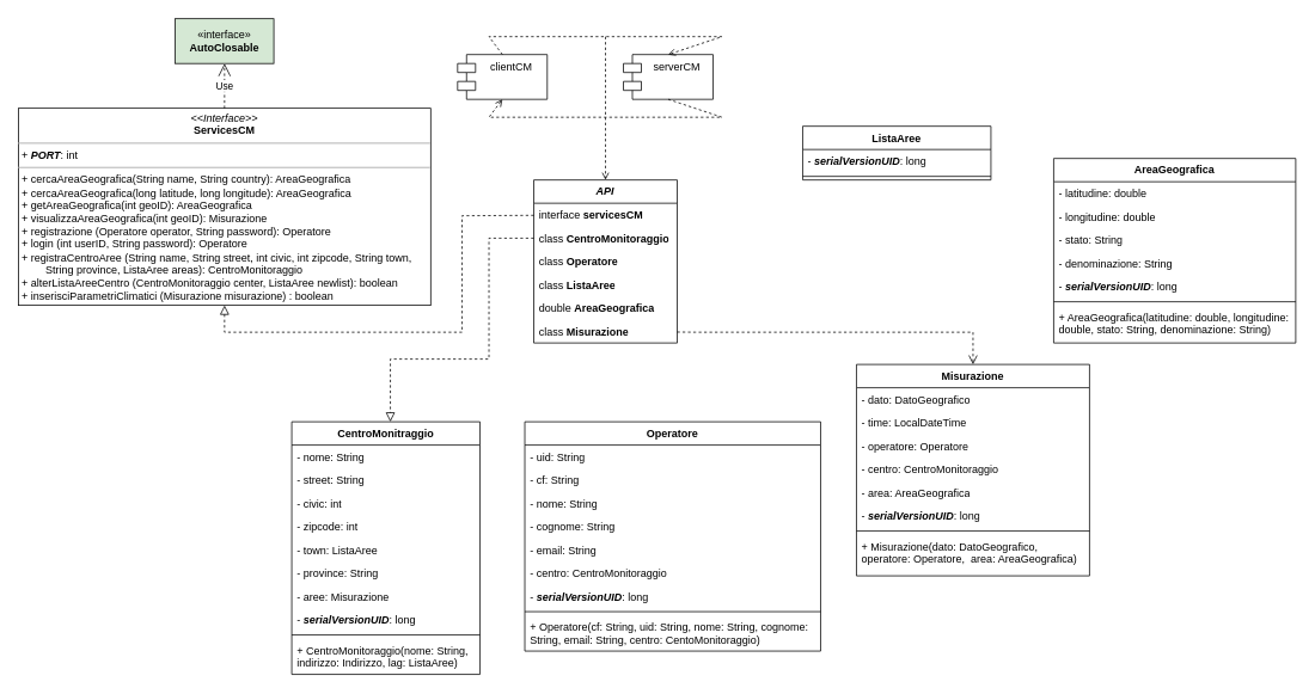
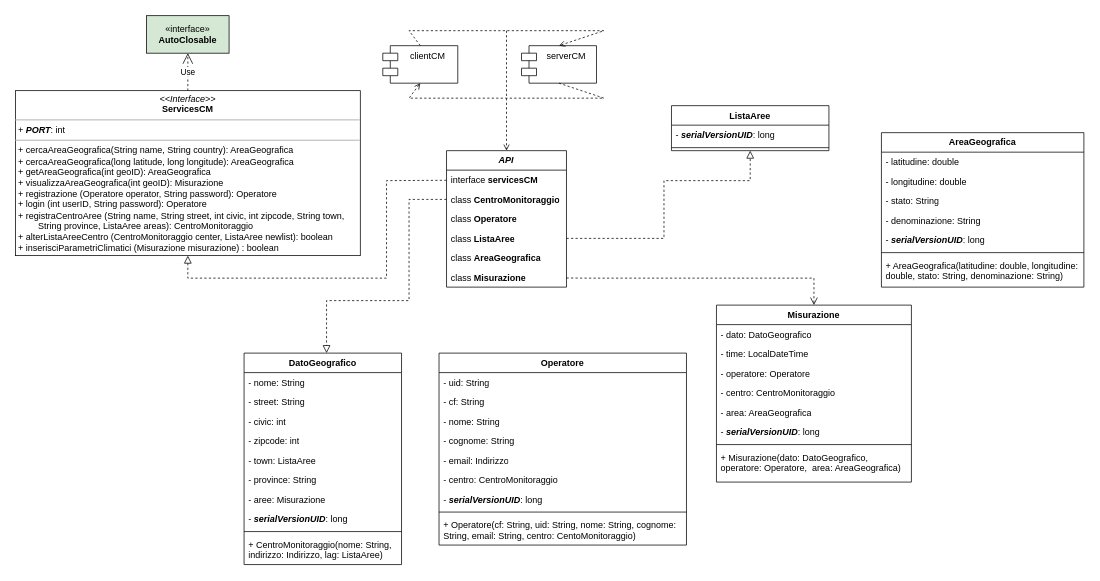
  <mxCell id="0" />
  <mxCell id="1" parent="0" />
  <mxCell id="2" value="serverCM" style="shape=module;align=left;spacingLeft=20;align=center;verticalAlign=top;whiteSpace=wrap;html=1;" parent="1" vertex="1"><mxGeometry x="695" y="60" width="100" height="50" as="geometry" /></mxCell>
  <mxCell id="3" value="clientCM" style="shape=module;align=left;spacingLeft=20;align=center;verticalAlign=top;whiteSpace=wrap;html=1;" parent="1" vertex="1"><mxGeometry x="510" y="60" width="100" height="50" as="geometry" /></mxCell>
  <mxCell id="4" value="&lt;b&gt;&lt;i&gt;API&lt;/i&gt;&lt;/b&gt;" style="swimlane;fontStyle=0;childLayout=stackLayout;horizontal=1;startSize=26;fillColor=none;horizontalStack=0;resizeParent=1;resizeParentMax=0;resizeLast=0;collapsible=1;marginBottom=0;whiteSpace=wrap;html=1;" parent="1" vertex="1"><mxGeometry x="595" y="200" width="160" height="182" as="geometry" /></mxCell>
  <mxCell id="5" value="interface &lt;b&gt;servicesCM&lt;/b&gt;" style="text;strokeColor=none;fillColor=none;align=left;verticalAlign=top;spacingLeft=4;spacingRight=4;overflow=hidden;rotatable=0;points=[[0,0.5],[1,0.5]];portConstraint=eastwest;whiteSpace=wrap;html=1;" parent="4" vertex="1"><mxGeometry y="26" width="160" height="26" as="geometry" /></mxCell>
  <mxCell id="6" value="class &lt;b&gt;CentroMonitoraggio&lt;/b&gt;" style="text;strokeColor=none;fillColor=none;align=left;verticalAlign=top;spacingLeft=4;spacingRight=4;overflow=hidden;rotatable=0;points=[[0,0.5],[1,0.5]];portConstraint=eastwest;whiteSpace=wrap;html=1;" parent="4" vertex="1"><mxGeometry y="52" width="160" height="26" as="geometry" /></mxCell>
  <mxCell id="7" value="class &lt;b&gt;Operatore&lt;/b&gt;" style="text;strokeColor=none;fillColor=none;align=left;verticalAlign=top;spacingLeft=4;spacingRight=4;overflow=hidden;rotatable=0;points=[[0,0.5],[1,0.5]];portConstraint=eastwest;whiteSpace=wrap;html=1;" parent="4" vertex="1"><mxGeometry y="78" width="160" height="26" as="geometry" /></mxCell>
  <mxCell id="8" value="class &lt;b&gt;ListaAree&lt;/b&gt;" style="text;strokeColor=none;fillColor=none;align=left;verticalAlign=top;spacingLeft=4;spacingRight=4;overflow=hidden;rotatable=0;points=[[0,0.5],[1,0.5]];portConstraint=eastwest;whiteSpace=wrap;html=1;" parent="4" vertex="1"><mxGeometry y="104" width="160" height="26" as="geometry" /></mxCell>
- <mxCell id="9" value="double &lt;b&gt;AreaGeografica&lt;/b&gt;" style="text;strokeColor=none;fillColor=none;align=left;verticalAlign=top;spacingLeft=4;spacingRight=4;overflow=hidden;rotatable=0;points=[[0,0.5],[1,0.5]];portConstraint=eastwest;whiteSpace=wrap;html=1;" parent="4" vertex="1"><mxGeometry y="130" width="160" height="26" as="geometry" /></mxCell>
+ <mxCell id="9" value="class &lt;b&gt;AreaGeografica&lt;/b&gt;" style="text;strokeColor=none;fillColor=none;align=left;verticalAlign=top;spacingLeft=4;spacingRight=4;overflow=hidden;rotatable=0;points=[[0,0.5],[1,0.5]];portConstraint=eastwest;whiteSpace=wrap;html=1;" parent="4" vertex="1"><mxGeometry y="130" width="160" height="26" as="geometry" /></mxCell>
  <mxCell id="10" value="class &lt;b&gt;Misurazione&lt;/b&gt;" style="text;strokeColor=none;fillColor=none;align=left;verticalAlign=top;spacingLeft=4;spacingRight=4;overflow=hidden;rotatable=0;points=[[0,0.5],[1,0.5]];portConstraint=eastwest;whiteSpace=wrap;html=1;" parent="4" vertex="1"><mxGeometry y="156" width="160" height="26" as="geometry" /></mxCell>
- <mxCell id="11" value="CentroMonitraggio" style="swimlane;fontStyle=1;align=center;verticalAlign=top;childLayout=stackLayout;horizontal=1;startSize=26;horizontalStack=0;resizeParent=1;resizeParentMax=0;resizeLast=0;collapsible=1;marginBottom=0;whiteSpace=wrap;html=1;" parent="1" vertex="1"><mxGeometry x="325" y="470" width="210" height="282" as="geometry" /></mxCell>
+ <mxCell id="11" value="DatoGeografico" style="swimlane;fontStyle=1;align=center;verticalAlign=top;childLayout=stackLayout;horizontal=1;startSize=26;horizontalStack=0;resizeParent=1;resizeParentMax=0;resizeLast=0;collapsible=1;marginBottom=0;whiteSpace=wrap;html=1;" parent="1" vertex="1"><mxGeometry x="325" y="470" width="210" height="282" as="geometry" /></mxCell>
  <mxCell id="12" value="- nome: String" style="text;strokeColor=none;fillColor=none;align=left;verticalAlign=top;spacingLeft=4;spacingRight=4;overflow=hidden;rotatable=0;points=[[0,0.5],[1,0.5]];portConstraint=eastwest;whiteSpace=wrap;html=1;" parent="11" vertex="1"><mxGeometry y="26" width="210" height="26" as="geometry" /></mxCell>
  <mxCell id="13" value="- street: String" style="text;strokeColor=none;fillColor=none;align=left;verticalAlign=top;spacingLeft=4;spacingRight=4;overflow=hidden;rotatable=0;points=[[0,0.5],[1,0.5]];portConstraint=eastwest;whiteSpace=wrap;html=1;" vertex="1" parent="11"><mxGeometry y="52" width="210" height="26" as="geometry" /></mxCell>
  <mxCell id="14" value="- civic: int" style="text;strokeColor=none;fillColor=none;align=left;verticalAlign=top;spacingLeft=4;spacingRight=4;overflow=hidden;rotatable=0;points=[[0,0.5],[1,0.5]];portConstraint=eastwest;whiteSpace=wrap;html=1;" vertex="1" parent="11"><mxGeometry y="78" width="210" height="26" as="geometry" /></mxCell>
  <mxCell id="15" value="- zipcode: int" style="text;strokeColor=none;fillColor=none;align=left;verticalAlign=top;spacingLeft=4;spacingRight=4;overflow=hidden;rotatable=0;points=[[0,0.5],[1,0.5]];portConstraint=eastwest;whiteSpace=wrap;html=1;" vertex="1" parent="11"><mxGeometry y="104" width="210" height="26" as="geometry" /></mxCell>
  <mxCell id="16" value="- town: ListaAree" style="text;strokeColor=none;fillColor=none;align=left;verticalAlign=top;spacingLeft=4;spacingRight=4;overflow=hidden;rotatable=0;points=[[0,0.5],[1,0.5]];portConstraint=eastwest;whiteSpace=wrap;html=1;" vertex="1" parent="11"><mxGeometry y="130" width="210" height="26" as="geometry" /></mxCell>
  <mxCell id="17" value="- province: String" style="text;strokeColor=none;fillColor=none;align=left;verticalAlign=top;spacingLeft=4;spacingRight=4;overflow=hidden;rotatable=0;points=[[0,0.5],[1,0.5]];portConstraint=eastwest;whiteSpace=wrap;html=1;" vertex="1" parent="11"><mxGeometry y="156" width="210" height="26" as="geometry" /></mxCell>
  <mxCell id="18" value="- aree: Misurazione" style="text;strokeColor=none;fillColor=none;align=left;verticalAlign=top;spacingLeft=4;spacingRight=4;overflow=hidden;rotatable=0;points=[[0,0.5],[1,0.5]];portConstraint=eastwest;whiteSpace=wrap;html=1;" vertex="1" parent="11"><mxGeometry y="182" width="210" height="26" as="geometry" /></mxCell>
  <mxCell id="19" value="&lt;div&gt; - &lt;b&gt;&lt;i&gt;serialVersionUID&lt;/i&gt;&lt;/b&gt;: long&lt;/div&gt;&lt;div&gt;&lt;br&gt;&lt;/div&gt;" style="text;strokeColor=none;fillColor=none;align=left;verticalAlign=top;spacingLeft=4;spacingRight=4;overflow=hidden;rotatable=0;points=[[0,0.5],[1,0.5]];portConstraint=eastwest;whiteSpace=wrap;html=1;" parent="11" vertex="1"><mxGeometry y="208" width="210" height="26" as="geometry" /></mxCell>
  <mxCell id="20" value="" style="line;strokeWidth=1;fillColor=none;align=left;verticalAlign=middle;spacingTop=-1;spacingLeft=3;spacingRight=3;rotatable=0;labelPosition=right;points=[];portConstraint=eastwest;strokeColor=inherit;" parent="11" vertex="1"><mxGeometry y="234" width="210" height="8" as="geometry" /></mxCell>
  <mxCell id="21" value="+ CentroMonitoraggio(nome: String, indirizzo: Indirizzo, lag: ListaAree)" style="text;strokeColor=none;fillColor=none;align=left;verticalAlign=top;spacingLeft=4;spacingRight=4;overflow=hidden;rotatable=0;points=[[0,0.5],[1,0.5]];portConstraint=eastwest;whiteSpace=wrap;html=1;" parent="11" vertex="1"><mxGeometry y="242" width="210" height="40" as="geometry" /></mxCell>
  <mxCell id="22" value="Operatore" style="swimlane;fontStyle=1;align=center;verticalAlign=top;childLayout=stackLayout;horizontal=1;startSize=26;horizontalStack=0;resizeParent=1;resizeParentMax=0;resizeLast=0;collapsible=1;marginBottom=0;whiteSpace=wrap;html=1;fillColor=none;" parent="1" vertex="1"><mxGeometry x="585" y="470" width="330" height="256" as="geometry" /></mxCell>
  <mxCell id="23" value="- uid: String" style="text;strokeColor=none;fillColor=none;align=left;verticalAlign=top;spacingLeft=4;spacingRight=4;overflow=hidden;rotatable=0;points=[[0,0.5],[1,0.5]];portConstraint=eastwest;whiteSpace=wrap;html=1;" parent="22" vertex="1"><mxGeometry y="26" width="330" height="26" as="geometry" /></mxCell>
  <mxCell id="24" value="- cf: String" style="text;strokeColor=none;fillColor=none;align=left;verticalAlign=top;spacingLeft=4;spacingRight=4;overflow=hidden;rotatable=0;points=[[0,0.5],[1,0.5]];portConstraint=eastwest;whiteSpace=wrap;html=1;" parent="22" vertex="1"><mxGeometry y="52" width="330" height="26" as="geometry" /></mxCell>
  <mxCell id="25" value="- nome: String" style="text;strokeColor=none;fillColor=none;align=left;verticalAlign=top;spacingLeft=4;spacingRight=4;overflow=hidden;rotatable=0;points=[[0,0.5],[1,0.5]];portConstraint=eastwest;whiteSpace=wrap;html=1;" parent="22" vertex="1"><mxGeometry y="78" width="330" height="26" as="geometry" /></mxCell>
  <mxCell id="26" value="- cognome: String" style="text;strokeColor=none;fillColor=none;align=left;verticalAlign=top;spacingLeft=4;spacingRight=4;overflow=hidden;rotatable=0;points=[[0,0.5],[1,0.5]];portConstraint=eastwest;whiteSpace=wrap;html=1;" parent="22" vertex="1"><mxGeometry y="104" width="330" height="26" as="geometry" /></mxCell>
- <mxCell id="27" value="&lt;div&gt;- email: String&lt;/div&gt;" style="text;strokeColor=none;fillColor=none;align=left;verticalAlign=top;spacingLeft=4;spacingRight=4;overflow=hidden;rotatable=0;points=[[0,0.5],[1,0.5]];portConstraint=eastwest;whiteSpace=wrap;html=1;" parent="22" vertex="1"><mxGeometry y="130" width="330" height="26" as="geometry" /></mxCell>
+ <mxCell id="27" value="&lt;div&gt;- email: Indirizzo&lt;/div&gt;" style="text;strokeColor=none;fillColor=none;align=left;verticalAlign=top;spacingLeft=4;spacingRight=4;overflow=hidden;rotatable=0;points=[[0,0.5],[1,0.5]];portConstraint=eastwest;whiteSpace=wrap;html=1;" parent="22" vertex="1"><mxGeometry y="130" width="330" height="26" as="geometry" /></mxCell>
  <mxCell id="28" value="- centro: CentroMonitoraggio" style="text;strokeColor=none;fillColor=none;align=left;verticalAlign=top;spacingLeft=4;spacingRight=4;overflow=hidden;rotatable=0;points=[[0,0.5],[1,0.5]];portConstraint=eastwest;whiteSpace=wrap;html=1;" parent="22" vertex="1"><mxGeometry y="156" width="330" height="26" as="geometry" /></mxCell>
  <mxCell id="29" value="&lt;div&gt; - &lt;b&gt;&lt;i&gt;serialVersionUID&lt;/i&gt;&lt;/b&gt;: long&lt;/div&gt;&lt;div&gt;&lt;br&gt;&lt;/div&gt;" style="text;strokeColor=none;fillColor=none;align=left;verticalAlign=top;spacingLeft=4;spacingRight=4;overflow=hidden;rotatable=0;points=[[0,0.5],[1,0.5]];portConstraint=eastwest;whiteSpace=wrap;html=1;" vertex="1" parent="22"><mxGeometry y="182" width="330" height="26" as="geometry" /></mxCell>
  <mxCell id="30" value="" style="line;strokeWidth=1;fillColor=none;align=left;verticalAlign=middle;spacingTop=-1;spacingLeft=3;spacingRight=3;rotatable=0;labelPosition=right;points=[];portConstraint=eastwest;strokeColor=inherit;" parent="22" vertex="1"><mxGeometry y="208" width="330" height="8" as="geometry" /></mxCell>
  <mxCell id="31" value="+ Operatore(cf: String, uid: String, nome: String, cognome: String, email: String, centro: CentoMonitoraggio)" style="text;strokeColor=none;fillColor=none;align=left;verticalAlign=top;spacingLeft=4;spacingRight=4;overflow=hidden;rotatable=0;points=[[0,0.5],[1,0.5]];portConstraint=eastwest;whiteSpace=wrap;html=1;" parent="22" vertex="1"><mxGeometry y="216" width="330" height="40" as="geometry" /></mxCell>
  <mxCell id="32" value="&lt;p style=&quot;margin:0px;margin-top:4px;text-align:center;&quot;&gt;&lt;i&gt;&amp;lt;&amp;lt;Interface&amp;gt;&amp;gt;&lt;/i&gt;&lt;br&gt;&lt;b&gt;ServicesCM&lt;/b&gt;&lt;/p&gt;&lt;hr size=&quot;1&quot;&gt;&lt;p style=&quot;margin:0px;margin-left:4px;&quot;&gt;+ &lt;b&gt;&lt;i&gt;PORT&lt;/i&gt;&lt;/b&gt;: int&lt;br&gt;&lt;/p&gt;&lt;hr size=&quot;1&quot;&gt;&lt;p style=&quot;margin:0px;margin-left:4px;&quot;&gt;+ cercaAreaGeografica(String name, String country): AreaGeografica&lt;/p&gt;&lt;p style=&quot;margin:0px;margin-left:4px;&quot;&gt;+ cercaAreaGeografica(long latitude, long longitude): AreaGeografica&lt;br&gt;&lt;/p&gt;&lt;p style=&quot;margin:0px;margin-left:4px;&quot;&gt;+ getAreaGeografica(int geoID): AreaGeografica&lt;br&gt;&lt;/p&gt;&lt;p style=&quot;margin:0px;margin-left:4px;&quot;&gt;+ visualizzaAreaGeografica(int geoID): Misurazione&lt;br&gt;&lt;/p&gt;&lt;p style=&quot;margin:0px;margin-left:4px;&quot;&gt;+ registrazione (Operatore operator, String password): Operatore&lt;/p&gt;&lt;p style=&quot;margin:0px;margin-left:4px;&quot;&gt;+ login (int userID, String password): Operatore&lt;br&gt;&lt;/p&gt;&lt;p style=&quot;margin:0px;margin-left:4px;&quot;&gt;+ registraCentroAree (String name, String street, int civic, int zipcode, String town,&lt;/p&gt;&lt;p style=&quot;margin:0px;margin-left:4px;&quot;&gt;&lt;span style=&quot;white-space: pre;&quot;&gt; &lt;/span&gt;&lt;span style=&quot;white-space: pre;&quot;&gt; &lt;/span&gt;&lt;span style=&quot;white-space: pre;&quot;&gt; &lt;/span&gt;&lt;span style=&quot;white-space: pre;&quot;&gt; &lt;/span&gt;&amp;nbsp; &amp;nbsp; String province, ListaAree areas): CentroMonitoraggio&lt;/p&gt;&lt;p style=&quot;margin:0px;margin-left:4px;&quot;&gt;+ alterListaAreeCentro (CentroMonitoraggio center, ListaAree newlist): boolean&lt;/p&gt;&lt;p style=&quot;margin:0px;margin-left:4px;&quot;&gt;+ inserisciParametriClimatici (Misurazione misurazione) : boolean&lt;/p&gt;" style="verticalAlign=top;align=left;overflow=fill;fontSize=12;fontFamily=Helvetica;html=1;whiteSpace=wrap;" parent="1" vertex="1"><mxGeometry x="20" y="120" width="460" height="220" as="geometry" /></mxCell>
  <mxCell id="33" value="«interface»&lt;br&gt;&lt;b&gt;AutoClosable&lt;/b&gt;" style="html=1;whiteSpace=wrap;fillColor=#d5e8d4;" parent="1" vertex="1"><mxGeometry x="195" y="20" width="110" height="50" as="geometry" /></mxCell>
  <mxCell id="34" value="Use" style="endArrow=open;endSize=12;dashed=1;html=1;rounded=0;entryX=0.5;entryY=1;entryDx=0;entryDy=0;exitX=0.5;exitY=0;exitDx=0;exitDy=0;" parent="1" target="33" edge="1" source="32"><mxGeometry width="160" relative="1" as="geometry"><mxPoint x="580" y="410" as="sourcePoint" /><mxPoint x="579.71" y="300" as="targetPoint" /></mxGeometry></mxCell>
  <mxCell id="35" value="&lt;b&gt;AreaGeografica&lt;/b&gt;" style="swimlane;fontStyle=0;childLayout=stackLayout;horizontal=1;startSize=26;fillColor=none;horizontalStack=0;resizeParent=1;resizeParentMax=0;resizeLast=0;collapsible=1;marginBottom=0;whiteSpace=wrap;html=1;" vertex="1" parent="1"><mxGeometry x="1175" y="176" width="270" height="206" as="geometry" /></mxCell>
  <mxCell id="36" value="- latitudine: double" style="text;strokeColor=none;fillColor=none;align=left;verticalAlign=top;spacingLeft=4;spacingRight=4;overflow=hidden;rotatable=0;points=[[0,0.5],[1,0.5]];portConstraint=eastwest;whiteSpace=wrap;html=1;" vertex="1" parent="35"><mxGeometry y="26" width="270" height="26" as="geometry" /></mxCell>
  <mxCell id="37" value="- longitudine: double" style="text;strokeColor=none;fillColor=none;align=left;verticalAlign=top;spacingLeft=4;spacingRight=4;overflow=hidden;rotatable=0;points=[[0,0.5],[1,0.5]];portConstraint=eastwest;whiteSpace=wrap;html=1;" vertex="1" parent="35"><mxGeometry y="52" width="270" height="26" as="geometry" /></mxCell>
  <mxCell id="38" value="- stato: String" style="text;strokeColor=none;fillColor=none;align=left;verticalAlign=top;spacingLeft=4;spacingRight=4;overflow=hidden;rotatable=0;points=[[0,0.5],[1,0.5]];portConstraint=eastwest;whiteSpace=wrap;html=1;" vertex="1" parent="35"><mxGeometry y="78" width="270" height="26" as="geometry" /></mxCell>
  <mxCell id="39" value="- denominazione: String" style="text;strokeColor=none;fillColor=none;align=left;verticalAlign=top;spacingLeft=4;spacingRight=4;overflow=hidden;rotatable=0;points=[[0,0.5],[1,0.5]];portConstraint=eastwest;whiteSpace=wrap;html=1;" vertex="1" parent="35"><mxGeometry y="104" width="270" height="26" as="geometry" /></mxCell>
  <mxCell id="40" value="&lt;div&gt; - &lt;b&gt;&lt;i&gt;serialVersionUID&lt;/i&gt;&lt;/b&gt;: long&lt;/div&gt;&lt;div&gt;&lt;br&gt;&lt;/div&gt;" style="text;strokeColor=none;fillColor=none;align=left;verticalAlign=top;spacingLeft=4;spacingRight=4;overflow=hidden;rotatable=0;points=[[0,0.5],[1,0.5]];portConstraint=eastwest;whiteSpace=wrap;html=1;" vertex="1" parent="35"><mxGeometry y="130" width="270" height="26" as="geometry" /></mxCell>
  <mxCell id="41" value="" style="line;strokeWidth=1;fillColor=none;align=left;verticalAlign=middle;spacingTop=-1;spacingLeft=3;spacingRight=3;rotatable=0;labelPosition=right;points=[];portConstraint=eastwest;strokeColor=inherit;" vertex="1" parent="35"><mxGeometry y="156" width="270" height="8" as="geometry" /></mxCell>
  <mxCell id="42" value="+ AreaGeografica(latitudine: double, longitudine: double, stato: String, denominazione: String)" style="text;strokeColor=none;fillColor=none;align=left;verticalAlign=top;spacingLeft=4;spacingRight=4;overflow=hidden;rotatable=0;points=[[0,0.5],[1,0.5]];portConstraint=eastwest;whiteSpace=wrap;html=1;" vertex="1" parent="35"><mxGeometry y="164" width="270" height="42" as="geometry" /></mxCell>
  <mxCell id="43" value="&lt;div&gt;Misurazione&lt;/div&gt;" style="swimlane;fontStyle=1;align=center;verticalAlign=top;childLayout=stackLayout;horizontal=1;startSize=26;horizontalStack=0;resizeParent=1;resizeParentMax=0;resizeLast=0;collapsible=1;marginBottom=0;whiteSpace=wrap;html=1;fillColor=none;" vertex="1" parent="1"><mxGeometry x="955" y="406" width="260" height="236" as="geometry" /></mxCell>
  <mxCell id="44" value="- dato: DatoGeografico" style="text;strokeColor=none;fillColor=none;align=left;verticalAlign=top;spacingLeft=4;spacingRight=4;overflow=hidden;rotatable=0;points=[[0,0.5],[1,0.5]];portConstraint=eastwest;whiteSpace=wrap;html=1;" vertex="1" parent="43"><mxGeometry y="26" width="260" height="26" as="geometry" /></mxCell>
  <mxCell id="45" value="- time: LocalDateTime" style="text;strokeColor=none;fillColor=none;align=left;verticalAlign=top;spacingLeft=4;spacingRight=4;overflow=hidden;rotatable=0;points=[[0,0.5],[1,0.5]];portConstraint=eastwest;whiteSpace=wrap;html=1;" vertex="1" parent="43"><mxGeometry y="52" width="260" height="26" as="geometry" /></mxCell>
  <mxCell id="46" value="- operatore: Operatore" style="text;strokeColor=none;fillColor=none;align=left;verticalAlign=top;spacingLeft=4;spacingRight=4;overflow=hidden;rotatable=0;points=[[0,0.5],[1,0.5]];portConstraint=eastwest;whiteSpace=wrap;html=1;" vertex="1" parent="43"><mxGeometry y="78" width="260" height="26" as="geometry" /></mxCell>
  <mxCell id="47" value="&lt;div&gt;- centro: CentroMonitoraggio&lt;br&gt;&lt;/div&gt;" style="text;strokeColor=none;fillColor=none;align=left;verticalAlign=top;spacingLeft=4;spacingRight=4;overflow=hidden;rotatable=0;points=[[0,0.5],[1,0.5]];portConstraint=eastwest;whiteSpace=wrap;html=1;" vertex="1" parent="43"><mxGeometry y="104" width="260" height="26" as="geometry" /></mxCell>
  <mxCell id="48" value="- area: AreaGeografica" style="text;strokeColor=none;fillColor=none;align=left;verticalAlign=top;spacingLeft=4;spacingRight=4;overflow=hidden;rotatable=0;points=[[0,0.5],[1,0.5]];portConstraint=eastwest;whiteSpace=wrap;html=1;" vertex="1" parent="43"><mxGeometry y="130" width="260" height="26" as="geometry" /></mxCell>
  <mxCell id="49" value="&lt;div&gt; - &lt;b&gt;&lt;i&gt;serialVersionUID&lt;/i&gt;&lt;/b&gt;: long&lt;/div&gt;&lt;div&gt;&lt;br&gt;&lt;/div&gt;" style="text;strokeColor=none;fillColor=none;align=left;verticalAlign=top;spacingLeft=4;spacingRight=4;overflow=hidden;rotatable=0;points=[[0,0.5],[1,0.5]];portConstraint=eastwest;whiteSpace=wrap;html=1;" vertex="1" parent="43"><mxGeometry y="156" width="260" height="26" as="geometry" /></mxCell>
  <mxCell id="50" value="" style="line;strokeWidth=1;fillColor=#FF0000;align=left;verticalAlign=middle;spacingTop=-1;spacingLeft=3;spacingRight=3;rotatable=0;labelPosition=right;points=[];portConstraint=eastwest;strokeColor=inherit;" vertex="1" parent="43"><mxGeometry y="182" width="260" height="8" as="geometry" /></mxCell>
  <mxCell id="51" value="+ Misurazione(dato: DatoGeografico, operatore: Operatore,&amp;nbsp; area: AreaGeografica)" style="text;strokeColor=none;fillColor=none;align=left;verticalAlign=top;spacingLeft=4;spacingRight=4;overflow=hidden;rotatable=0;points=[[0,0.5],[1,0.5]];portConstraint=eastwest;whiteSpace=wrap;html=1;" vertex="1" parent="43"><mxGeometry y="190" width="260" height="46" as="geometry" /></mxCell>
  <mxCell id="52" value="ListaAree" style="swimlane;fontStyle=1;align=center;verticalAlign=top;childLayout=stackLayout;horizontal=1;startSize=26;horizontalStack=0;resizeParent=1;resizeParentMax=0;resizeLast=0;collapsible=1;marginBottom=0;whiteSpace=wrap;html=1;fillColor=none;" vertex="1" parent="1"><mxGeometry x="895" y="140" width="210" height="60" as="geometry" /></mxCell>
  <mxCell id="53" value="&lt;div&gt; - &lt;b&gt;&lt;i&gt;serialVersionUID&lt;/i&gt;&lt;/b&gt;: long&lt;/div&gt;&lt;div&gt;&lt;br&gt;&lt;/div&gt;" style="text;strokeColor=none;fillColor=none;align=left;verticalAlign=top;spacingLeft=4;spacingRight=4;overflow=hidden;rotatable=0;points=[[0,0.5],[1,0.5]];portConstraint=eastwest;whiteSpace=wrap;html=1;" vertex="1" parent="52"><mxGeometry y="26" width="210" height="26" as="geometry" /></mxCell>
  <mxCell id="54" value="" style="line;strokeWidth=1;fillColor=none;align=left;verticalAlign=middle;spacingTop=-1;spacingLeft=3;spacingRight=3;rotatable=0;labelPosition=right;points=[];portConstraint=eastwest;strokeColor=inherit;" vertex="1" parent="52"><mxGeometry y="52" width="210" height="8" as="geometry" /></mxCell>
  <mxCell id="55" style="endArrow=block;startArrow=none;endFill=0;startFill=0;endSize=8;html=1;verticalAlign=bottom;dashed=1;labelBackgroundColor=none;rounded=0;entryX=0.5;entryY=1;entryDx=0;entryDy=0;" edge="1" parent="1" source="5" target="32"><mxGeometry relative="1" as="geometry"><mxPoint x="465" y="280" as="targetPoint" /><Array as="points"><mxPoint x="515" y="240" /><mxPoint x="515" y="370" /><mxPoint x="250" y="370" /></Array></mxGeometry></mxCell>
  <mxCell id="56" style="endArrow=block;startArrow=none;endFill=0;startFill=0;endSize=8;html=1;verticalAlign=bottom;dashed=1;labelBackgroundColor=none;rounded=0;" edge="1" parent="1" source="6"><mxGeometry relative="1" as="geometry"><mxPoint x="435" y="470" as="targetPoint" /><Array as="points"><mxPoint x="545" y="265" /><mxPoint x="545" y="310" /><mxPoint x="545" y="360" /><mxPoint x="545" y="400" /><mxPoint x="435" y="400" /></Array></mxGeometry></mxCell>
  <mxCell id="57" style="endArrow=open;startArrow=none;endFill=0;startFill=0;endSize=8;html=1;verticalAlign=bottom;dashed=1;labelBackgroundColor=none;rounded=0;entryX=0.5;entryY=0;entryDx=0;entryDy=0;" edge="1" parent="1" source="10" target="43"><mxGeometry relative="1" as="geometry"><Array as="points"><mxPoint x="775" y="370" /><mxPoint x="1085" y="370" /></Array></mxGeometry></mxCell>
+ <mxCell id="58" style="endArrow=block;startArrow=none;endFill=0;startFill=0;endSize=8;html=1;verticalAlign=bottom;dashed=1;labelBackgroundColor=none;rounded=0;exitX=1;exitY=0.5;exitDx=0;exitDy=0;" edge="1" parent="1" source="8" target="52"><mxGeometry relative="1" as="geometry"><mxPoint x="775" y="317" as="sourcePoint" /><Array as="points"><mxPoint x="885" y="317" /><mxPoint x="885" y="240" /><mxPoint x="1000" y="240" /></Array></mxGeometry></mxCell>
  <mxCell id="59" value="" style="endArrow=open;html=1;rounded=0;align=center;verticalAlign=bottom;dashed=1;endFill=0;labelBackgroundColor=none;exitX=0.5;exitY=0;exitDx=0;exitDy=0;entryX=0.5;entryY=0;entryDx=0;entryDy=0;" edge="1" parent="1" source="3" target="2"><mxGeometry relative="1" as="geometry"><mxPoint x="605" y="70" as="sourcePoint" /><mxPoint x="765" y="70" as="targetPoint" /><Array as="points"><mxPoint x="545" y="40" /><mxPoint x="805" y="40" /></Array></mxGeometry></mxCell>
  <mxCell id="60" value="" style="resizable=0;html=1;align=center;verticalAlign=top;labelBackgroundColor=none;" connectable="0" vertex="1" parent="59"><mxGeometry relative="1" as="geometry" /></mxCell>
  <mxCell id="61" value="" style="endArrow=open;html=1;rounded=0;align=center;verticalAlign=bottom;dashed=1;endFill=0;labelBackgroundColor=none;entryX=0.5;entryY=1;entryDx=0;entryDy=0;exitX=0.5;exitY=1;exitDx=0;exitDy=0;" edge="1" parent="1" source="2" target="3"><mxGeometry relative="1" as="geometry"><mxPoint x="725" y="130" as="sourcePoint" /><mxPoint x="775" y="80" as="targetPoint" /><Array as="points"><mxPoint x="805" y="130" /><mxPoint x="675" y="130" /><mxPoint x="545" y="130" /></Array></mxGeometry></mxCell>
  <mxCell id="62" value="" style="resizable=0;html=1;align=center;verticalAlign=top;labelBackgroundColor=none;" connectable="0" vertex="1" parent="61"><mxGeometry relative="1" as="geometry" /></mxCell>
  <mxCell id="63" value="" style="html=1;verticalAlign=bottom;labelBackgroundColor=none;endArrow=open;endFill=0;dashed=1;rounded=0;entryX=0.5;entryY=0;entryDx=0;entryDy=0;" edge="1" parent="1" target="4"><mxGeometry width="160" relative="1" as="geometry"><mxPoint x="675" y="40" as="sourcePoint" /><mxPoint x="705" y="150" as="targetPoint" /><Array as="points"><mxPoint x="675" y="40" /></Array></mxGeometry></mxCell>
